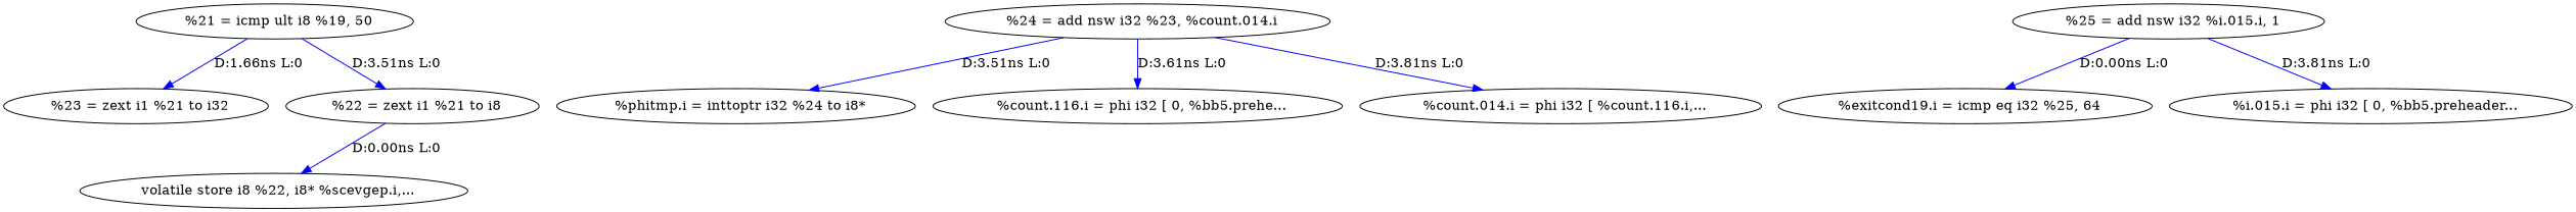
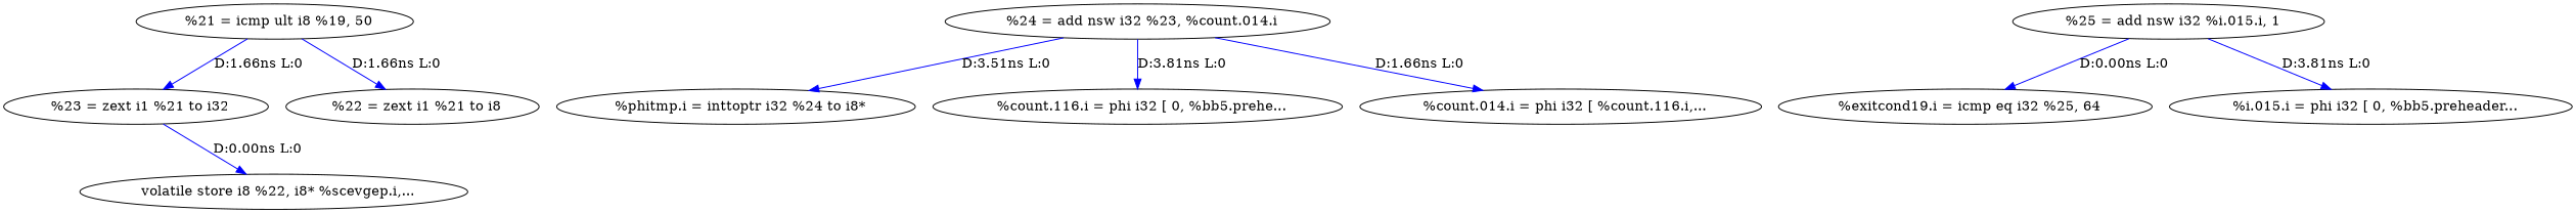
  digraph {
    edge [color=blue]
    n1 [label="  %23 = zext i1 %21 to i32"]
    n2 [label="  %24 = add nsw i32 %23, %count.014.i"]
    n3 [label="  %phitmp.i = inttoptr i32 %24 to i8*"]
    n4 [label="  %count.116.i = phi i32 [ 0, %bb5.prehe..."]
    n5 [label="  %count.014.i = phi i32 [ %count.116.i,..."]
    n6 [label="  %21 = icmp ult i8 %19, 50"]
    n7 [label="  %22 = zext i1 %21 to i8"]
    n8 [label="  volatile store i8 %22, i8* %scevgep.i,..."]
    n9 [label="  %exitcond19.i = icmp eq i32 %25, 64"]
    n10 [label="  %25 = add nsw i32 %i.015.i, 1"]
    n11 [label="  %i.015.i = phi i32 [ 0, %bb5.preheader..."]
    n2 -> n3 [label="D:3.51ns L:0"]
-   n2 -> n4 [label="D:3.61ns L:0"]
-   n2 -> n5 [label="D:3.81ns L:0"]
+   n2 -> n4 [label="D:3.81ns L:0"]
+   n2 -> n5 [label="D:1.66ns L:0"]
    n6 -> n1 [label="D:1.66ns L:0"]
-   n6 -> n7 [label="D:3.51ns L:0"]
-   n7 -> n8 [label="D:0.00ns L:0"]
+   n6 -> n7 [label="D:1.66ns L:0"]
+   n1 -> n8 [label="D:0.00ns L:0"]
    n10 -> n9 [label="D:0.00ns L:0"]
    n10 -> n11 [label="D:3.81ns L:0"]
  }
